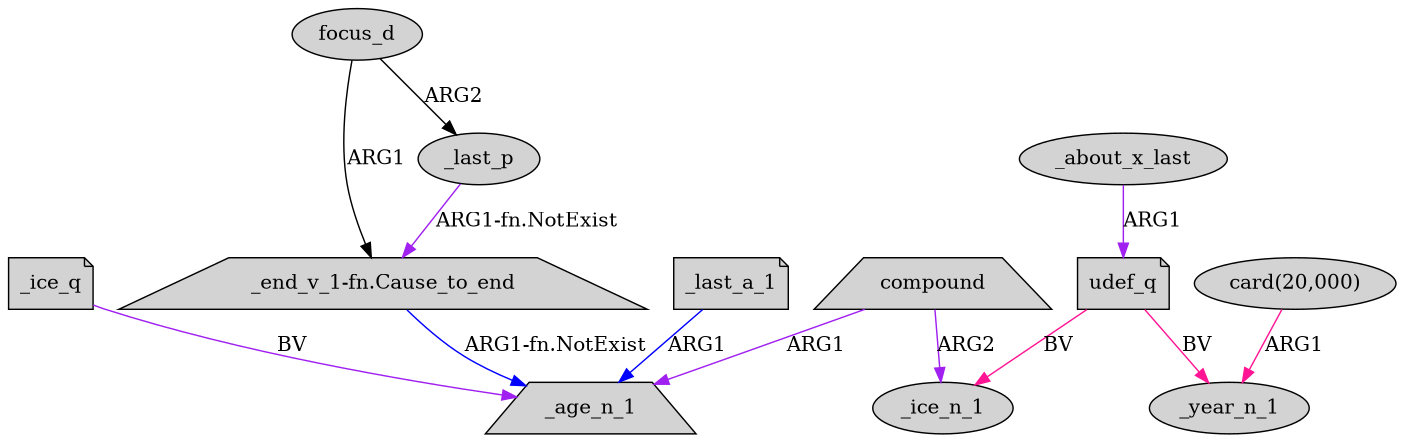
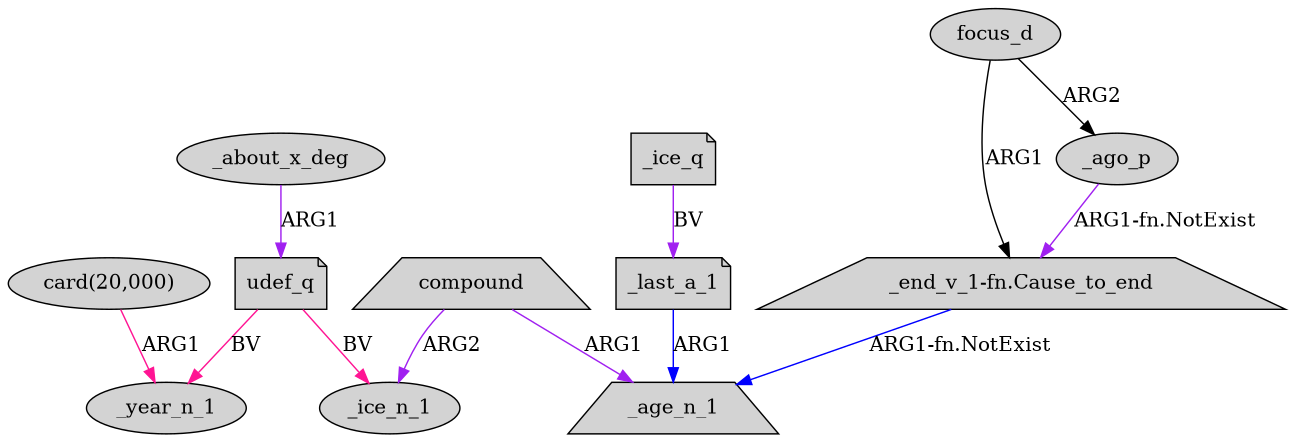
  digraph {
    node [shape=ellipse style=filled]
    edge [color=purple]
    "_end_v_1-fn.Cause_to_end" [shape=trapezium]
-   _ago_p [label=_last_p]
+   _ago_p
    _age_n_1 [shape=trapezium]
    udef_q [shape=note]
    _year_n_1
    _ice_n_1
    focus_d
    compound [shape=trapezium]
    _last_a_1 [shape=note]
-   _about_x_deg [label=_about_x_last]
+   _about_x_deg
    "card(20,000)"
    n12 [label=_ice_q shape=note]
    "_end_v_1-fn.Cause_to_end" -> _age_n_1 [color=blue label="ARG1-fn.NotExist"]
    _ago_p -> "_end_v_1-fn.Cause_to_end" [label="ARG1-fn.NotExist"]
    udef_q -> _year_n_1 [color=deeppink label=BV]
    udef_q -> _ice_n_1 [color=deeppink label=BV]
    focus_d -> "_end_v_1-fn.Cause_to_end" [color=black label=ARG1]
    focus_d -> _ago_p [color=black label=ARG2]
    compound -> _age_n_1 [label=ARG1]
    compound -> _ice_n_1 [label=ARG2]
    _last_a_1 -> _age_n_1 [color=blue label=ARG1]
    _about_x_deg -> udef_q [label=ARG1]
    "card(20,000)" -> _year_n_1 [color=deeppink label=ARG1]
-   n12 -> _age_n_1 [label=BV]
+   n12 -> _last_a_1 [label=BV]
  }
